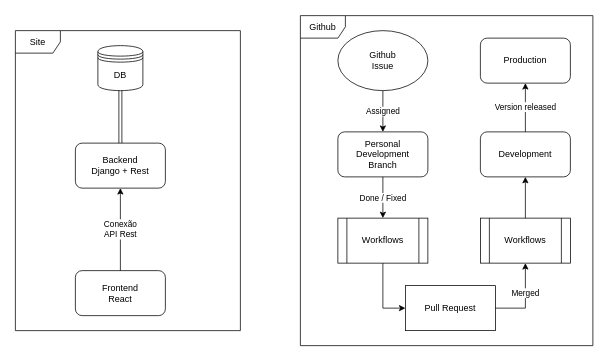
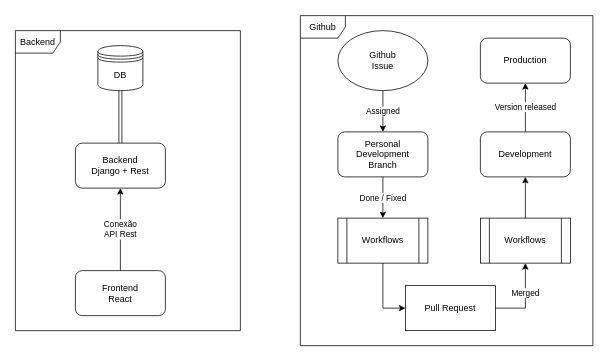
  <mxCell id="0" />
  <mxCell id="1" parent="0" />
  <mxCell id="2" value="" style="group;movable=0;resizable=0;rotatable=0;deletable=0;editable=0;locked=1;connectable=0;" vertex="1" connectable="0" parent="1"><mxGeometry x="20" y="40" width="300" height="400" as="geometry" /></mxCell>
  <mxCell id="3" value="Backend&lt;br&gt;Django + Rest" style="rounded=1;whiteSpace=wrap;html=1;" vertex="1" parent="2"><mxGeometry x="80" y="150" width="120" height="60" as="geometry" /></mxCell>
  <mxCell id="4" value="Frontend&lt;br&gt;React" style="rounded=1;whiteSpace=wrap;html=1;" vertex="1" parent="2"><mxGeometry x="80" y="320" width="120" height="60" as="geometry" /></mxCell>
  <mxCell id="5" value="Conexão&lt;br&gt;API Rest" style="edgeStyle=orthogonalEdgeStyle;rounded=0;orthogonalLoop=1;jettySize=auto;html=1;startArrow=classic;startFill=1;endArrow=none;endFill=0;" edge="1" parent="2" source="3" target="4"><mxGeometry relative="1" as="geometry" /></mxCell>
  <mxCell id="6" value="DB" style="shape=datastore;whiteSpace=wrap;html=1;" vertex="1" parent="2"><mxGeometry x="110" y="20" width="60" height="60" as="geometry" /></mxCell>
  <mxCell id="7" style="edgeStyle=orthogonalEdgeStyle;rounded=0;orthogonalLoop=1;jettySize=auto;html=1;exitX=0.5;exitY=0;exitDx=0;exitDy=0;entryX=0.5;entryY=1;entryDx=0;entryDy=0;startArrow=classic;startFill=1;shape=link;" edge="1" parent="2" source="3" target="6"><mxGeometry relative="1" as="geometry" /></mxCell>
- <mxCell id="8" value="Site" style="shape=umlFrame;whiteSpace=wrap;html=1;pointerEvents=0;" vertex="1" parent="2"><mxGeometry width="300" height="400" as="geometry" /></mxCell>
+ <mxCell id="8" value="Backend" style="shape=umlFrame;whiteSpace=wrap;html=1;pointerEvents=0;" vertex="1" parent="2"><mxGeometry width="300" height="400" as="geometry" /></mxCell>
  <mxCell id="9" value="" style="group;movable=0;resizable=0;rotatable=0;deletable=0;editable=0;locked=1;connectable=0;" vertex="1" connectable="0" parent="1"><mxGeometry x="400" y="20" width="390" height="440" as="geometry" /></mxCell>
  <mxCell id="10" value="Personal&lt;br&gt;Development&lt;br&gt;Branch" style="rounded=1;whiteSpace=wrap;html=1;" vertex="1" parent="9"><mxGeometry x="50" y="155" width="120" height="60" as="geometry" /></mxCell>
  <mxCell id="11" value="Workflows" style="shape=process;whiteSpace=wrap;html=1;backgroundOutline=1;" vertex="1" parent="9"><mxGeometry x="50" y="270" width="120" height="60" as="geometry" /></mxCell>
  <mxCell id="12" value="Done / Fixed" style="edgeStyle=orthogonalEdgeStyle;rounded=0;orthogonalLoop=1;jettySize=auto;html=1;exitX=0.5;exitY=1;exitDx=0;exitDy=0;entryX=0.5;entryY=0;entryDx=0;entryDy=0;" edge="1" parent="9" source="10" target="11"><mxGeometry relative="1" as="geometry" /></mxCell>
  <mxCell id="13" value="Pull Request" style="whiteSpace=wrap;html=1;" vertex="1" parent="9"><mxGeometry x="140" y="360" width="120" height="60" as="geometry" /></mxCell>
  <mxCell id="14" style="edgeStyle=orthogonalEdgeStyle;rounded=0;orthogonalLoop=1;jettySize=auto;html=1;exitX=0.5;exitY=1;exitDx=0;exitDy=0;entryX=0;entryY=0.5;entryDx=0;entryDy=0;" edge="1" parent="9" source="11" target="13"><mxGeometry relative="1" as="geometry" /></mxCell>
  <mxCell id="15" value="Workflows" style="shape=process;whiteSpace=wrap;html=1;backgroundOutline=1;" vertex="1" parent="9"><mxGeometry x="240" y="270" width="120" height="60" as="geometry" /></mxCell>
  <mxCell id="16" value="Merged" style="edgeStyle=orthogonalEdgeStyle;rounded=0;orthogonalLoop=1;jettySize=auto;html=1;exitX=1;exitY=0.5;exitDx=0;exitDy=0;entryX=0.5;entryY=1;entryDx=0;entryDy=0;" edge="1" parent="9" source="13" target="15"><mxGeometry x="0.2" relative="1" as="geometry"><mxPoint as="offset" /></mxGeometry></mxCell>
  <mxCell id="17" value="Development" style="rounded=1;whiteSpace=wrap;html=1;" vertex="1" parent="9"><mxGeometry x="240" y="155" width="120" height="60" as="geometry" /></mxCell>
  <mxCell id="18" style="edgeStyle=orthogonalEdgeStyle;rounded=0;orthogonalLoop=1;jettySize=auto;html=1;exitX=0.5;exitY=0;exitDx=0;exitDy=0;entryX=0.5;entryY=1;entryDx=0;entryDy=0;" edge="1" parent="9" source="15" target="17"><mxGeometry relative="1" as="geometry" /></mxCell>
  <mxCell id="19" value="Assigned" style="edgeStyle=orthogonalEdgeStyle;rounded=0;orthogonalLoop=1;jettySize=auto;html=1;exitX=0.5;exitY=1;exitDx=0;exitDy=0;entryX=0.5;entryY=0;entryDx=0;entryDy=0;" edge="1" parent="9" source="20" target="10"><mxGeometry relative="1" as="geometry" /></mxCell>
  <mxCell id="20" value="Github&lt;br&gt;Issue" style="ellipse;whiteSpace=wrap;html=1;" vertex="1" parent="9"><mxGeometry x="50" y="20" width="120" height="80" as="geometry" /></mxCell>
  <mxCell id="21" value="Production" style="rounded=1;whiteSpace=wrap;html=1;" vertex="1" parent="9"><mxGeometry x="240" y="30" width="120" height="60" as="geometry" /></mxCell>
  <mxCell id="22" value="Version released" style="edgeStyle=orthogonalEdgeStyle;rounded=0;orthogonalLoop=1;jettySize=auto;html=1;" edge="1" parent="9" source="17" target="21"><mxGeometry relative="1" as="geometry" /></mxCell>
  <mxCell id="23" value="Github" style="shape=umlFrame;whiteSpace=wrap;html=1;pointerEvents=0;" vertex="1" parent="9"><mxGeometry width="390" height="440" as="geometry" /></mxCell>
